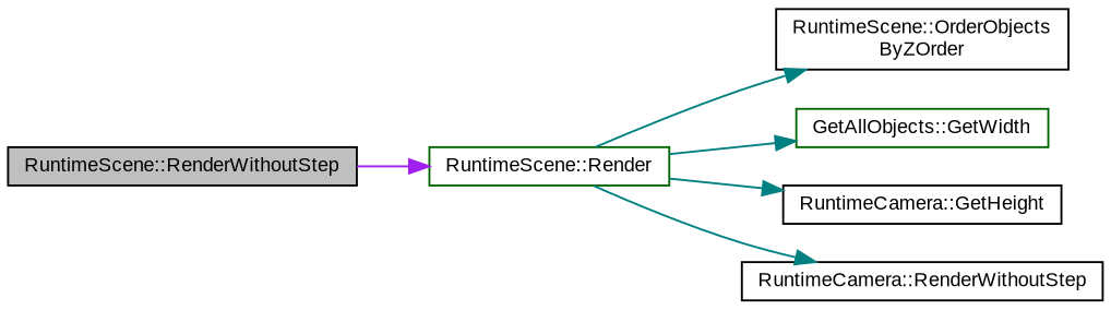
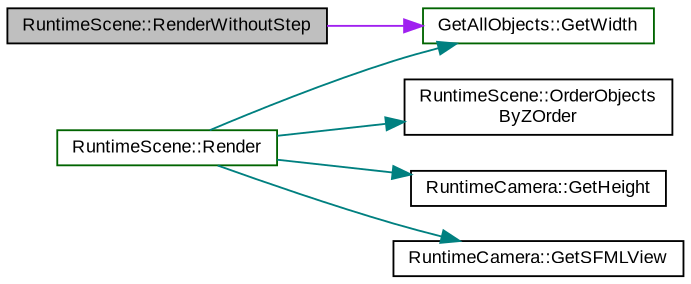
  digraph {
    fontname="Liberation Sans"
    rankdir=LR
    node [color=black fillcolor=white fontname="Liberation Sans" fontsize=10 shape=record style=filled]
    edge [color=teal fontname="Liberation Sans" fontsize=10 labelfontname=Helvetica labelfontsize=10 style=solid]
    n1 [fillcolor=grey75 fontcolor=black height=0.2 label="RuntimeScene::RenderWithoutStep" width=0.4]
    n2 [color=darkgreen height=0.2 label="RuntimeScene::Render" width=0.4]
    n3 [height=0.2 label="RuntimeScene::OrderObjects\lByZOrder" width=0.4]
    n4 [color=darkgreen height=0.2 label="GetAllObjects::GetWidth" width=0.4]
    n5 [height=0.2 label="RuntimeCamera::GetHeight" width=0.4]
-   n6 [height=0.2 label="RuntimeCamera::RenderWithoutStep" width=0.4]
-   n1 -> n2 [color=purple]
+   n6 [height=0.2 label="RuntimeCamera::GetSFMLView" width=0.4]
+   n1 -> n4 [color=purple]
    n2 -> n3
    n2 -> n4
    n2 -> n5
    n2 -> n6
  }
